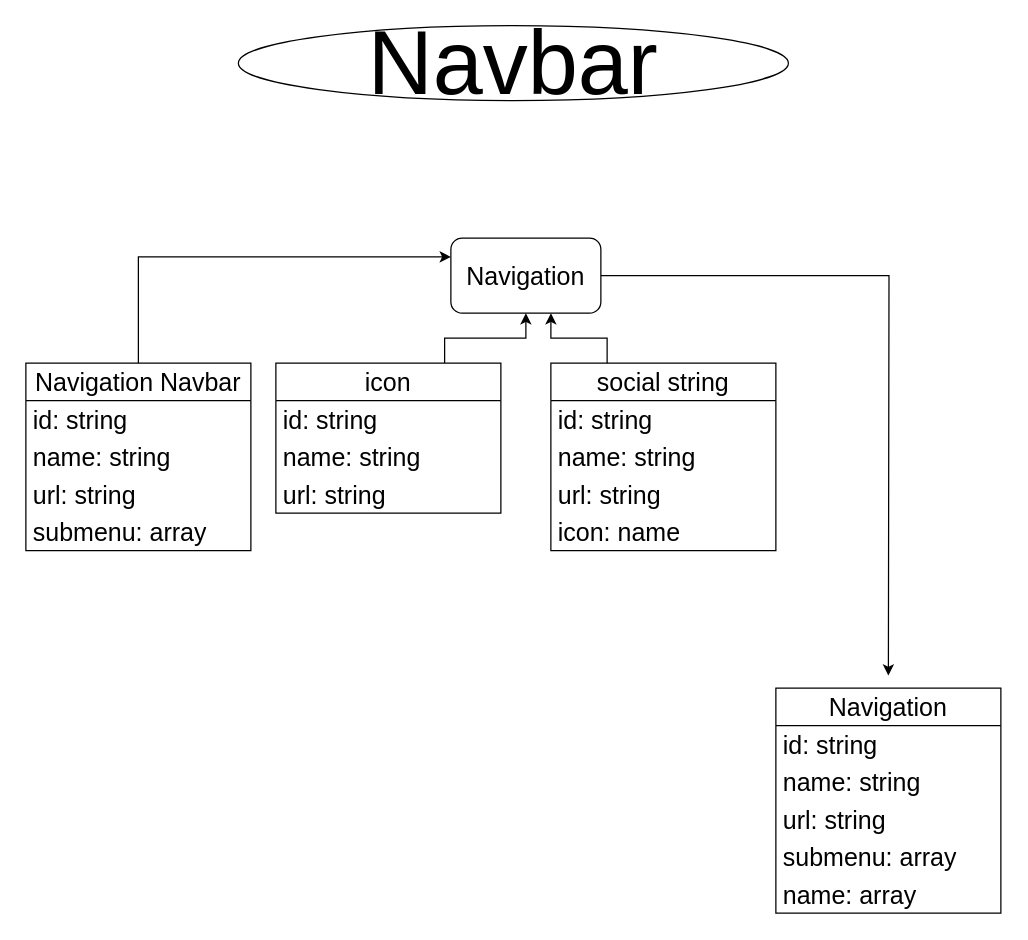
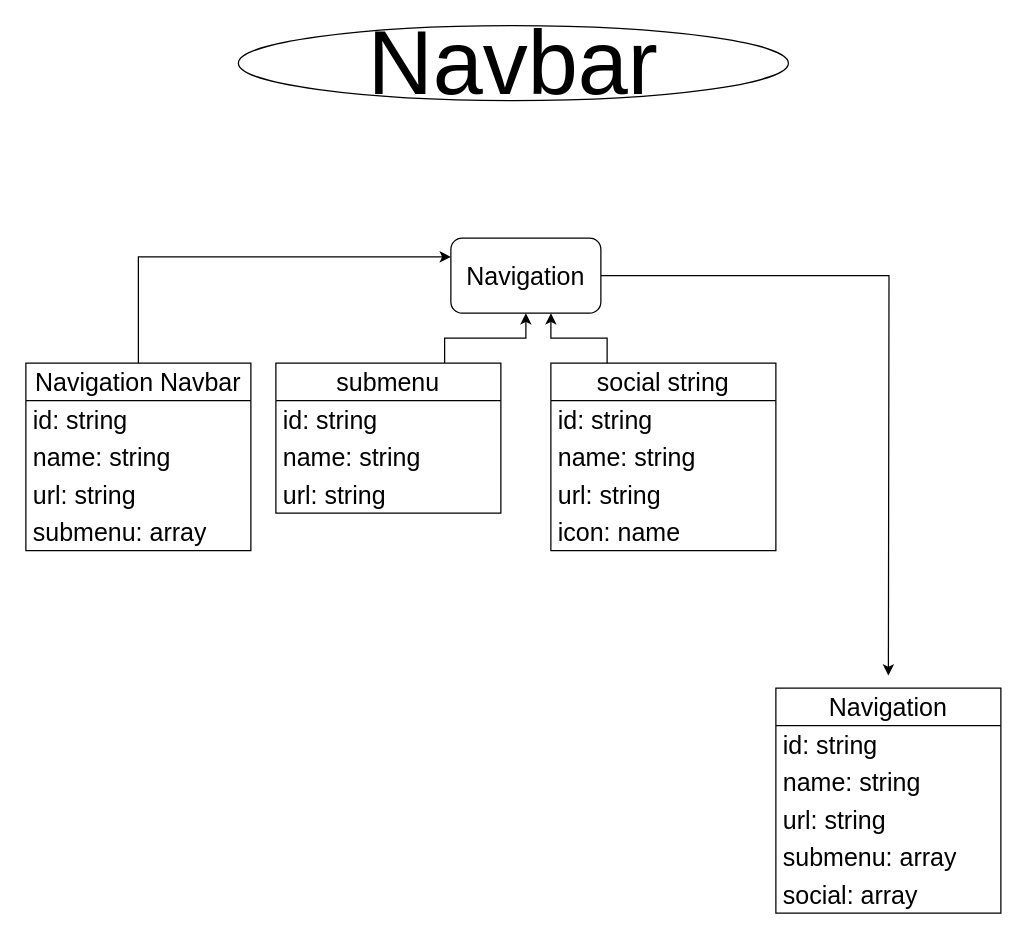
  <mxCell id="0" />
  <mxCell id="1" parent="0" />
  <mxCell id="2" style="edgeStyle=orthogonalEdgeStyle;rounded=0;orthogonalLoop=1;jettySize=auto;html=1;exitX=1;exitY=0.5;exitDx=0;exitDy=0;" edge="1" parent="1" source="3"><mxGeometry relative="1" as="geometry"><mxPoint x="710" y="540" as="targetPoint" /></mxGeometry></mxCell>
  <mxCell id="3" value="&lt;font style=&quot;font-size: 20px;&quot;&gt;Navigation&lt;/font&gt;" style="rounded=1;whiteSpace=wrap;html=1;" vertex="1" parent="1"><mxGeometry x="360" y="190" width="120" height="60" as="geometry" /></mxCell>
  <mxCell id="4" style="edgeStyle=orthogonalEdgeStyle;rounded=0;orthogonalLoop=1;jettySize=auto;html=1;exitX=0.75;exitY=0;exitDx=0;exitDy=0;entryX=0.5;entryY=1;entryDx=0;entryDy=0;" edge="1" parent="1" source="5" target="3"><mxGeometry relative="1" as="geometry" /></mxCell>
- <mxCell id="5" value="&lt;font style=&quot;font-size: 20px;&quot;&gt;icon&lt;/font&gt;" style="swimlane;fontStyle=0;childLayout=stackLayout;horizontal=1;startSize=30;horizontalStack=0;resizeParent=1;resizeParentMax=0;resizeLast=0;collapsible=1;marginBottom=0;whiteSpace=wrap;html=1;" vertex="1" parent="1"><mxGeometry x="220" y="290" width="180" height="120" as="geometry" /></mxCell>
+ <mxCell id="5" value="&lt;font style=&quot;font-size: 20px;&quot;&gt;submenu&lt;/font&gt;" style="swimlane;fontStyle=0;childLayout=stackLayout;horizontal=1;startSize=30;horizontalStack=0;resizeParent=1;resizeParentMax=0;resizeLast=0;collapsible=1;marginBottom=0;whiteSpace=wrap;html=1;" vertex="1" parent="1"><mxGeometry x="220" y="290" width="180" height="120" as="geometry" /></mxCell>
  <mxCell id="6" value="&lt;font style=&quot;font-size: 20px;&quot;&gt;id: string&lt;/font&gt;" style="text;strokeColor=none;fillColor=none;align=left;verticalAlign=middle;spacingLeft=4;spacingRight=4;overflow=hidden;points=[[0,0.5],[1,0.5]];portConstraint=eastwest;rotatable=0;whiteSpace=wrap;html=1;" vertex="1" parent="5"><mxGeometry y="30" width="180" height="30" as="geometry" /></mxCell>
  <mxCell id="7" value="&lt;font style=&quot;font-size: 20px;&quot;&gt;name: string&lt;/font&gt;" style="text;strokeColor=none;fillColor=none;align=left;verticalAlign=middle;spacingLeft=4;spacingRight=4;overflow=hidden;points=[[0,0.5],[1,0.5]];portConstraint=eastwest;rotatable=0;whiteSpace=wrap;html=1;" vertex="1" parent="5"><mxGeometry y="60" width="180" height="30" as="geometry" /></mxCell>
  <mxCell id="8" value="&lt;font style=&quot;font-size: 20px;&quot;&gt;url: string&lt;/font&gt;" style="text;strokeColor=none;fillColor=none;align=left;verticalAlign=middle;spacingLeft=4;spacingRight=4;overflow=hidden;points=[[0,0.5],[1,0.5]];portConstraint=eastwest;rotatable=0;whiteSpace=wrap;html=1;" vertex="1" parent="5"><mxGeometry y="90" width="180" height="30" as="geometry" /></mxCell>
  <mxCell id="9" value="&lt;font style=&quot;font-size: 20px;&quot;&gt;social string&lt;/font&gt;" style="swimlane;fontStyle=0;childLayout=stackLayout;horizontal=1;startSize=30;horizontalStack=0;resizeParent=1;resizeParentMax=0;resizeLast=0;collapsible=1;marginBottom=0;whiteSpace=wrap;html=1;" vertex="1" parent="1"><mxGeometry x="440" y="290" width="180" height="150" as="geometry" /></mxCell>
  <mxCell id="10" value="&lt;font style=&quot;font-size: 20px;&quot;&gt;id: string&lt;/font&gt;" style="text;strokeColor=none;fillColor=none;align=left;verticalAlign=middle;spacingLeft=4;spacingRight=4;overflow=hidden;points=[[0,0.5],[1,0.5]];portConstraint=eastwest;rotatable=0;whiteSpace=wrap;html=1;" vertex="1" parent="9"><mxGeometry y="30" width="180" height="30" as="geometry" /></mxCell>
  <mxCell id="11" value="&lt;font style=&quot;font-size: 20px;&quot;&gt;name: string&lt;/font&gt;" style="text;strokeColor=none;fillColor=none;align=left;verticalAlign=middle;spacingLeft=4;spacingRight=4;overflow=hidden;points=[[0,0.5],[1,0.5]];portConstraint=eastwest;rotatable=0;whiteSpace=wrap;html=1;" vertex="1" parent="9"><mxGeometry y="60" width="180" height="30" as="geometry" /></mxCell>
  <mxCell id="12" value="&lt;font style=&quot;font-size: 20px;&quot;&gt;url: string&lt;/font&gt;" style="text;strokeColor=none;fillColor=none;align=left;verticalAlign=middle;spacingLeft=4;spacingRight=4;overflow=hidden;points=[[0,0.5],[1,0.5]];portConstraint=eastwest;rotatable=0;whiteSpace=wrap;html=1;" vertex="1" parent="9"><mxGeometry y="90" width="180" height="30" as="geometry" /></mxCell>
  <mxCell id="13" value="&lt;font style=&quot;font-size: 20px;&quot;&gt;icon: name&lt;/font&gt;" style="text;strokeColor=none;fillColor=none;align=left;verticalAlign=middle;spacingLeft=4;spacingRight=4;overflow=hidden;points=[[0,0.5],[1,0.5]];portConstraint=eastwest;rotatable=0;whiteSpace=wrap;html=1;" vertex="1" parent="9"><mxGeometry y="120" width="180" height="30" as="geometry" /></mxCell>
  <mxCell id="14" style="edgeStyle=orthogonalEdgeStyle;rounded=0;orthogonalLoop=1;jettySize=auto;html=1;exitX=0.25;exitY=0;exitDx=0;exitDy=0;entryX=0.667;entryY=1;entryDx=0;entryDy=0;entryPerimeter=0;" edge="1" parent="1" source="9" target="3"><mxGeometry relative="1" as="geometry" /></mxCell>
  <mxCell id="15" style="edgeStyle=orthogonalEdgeStyle;rounded=0;orthogonalLoop=1;jettySize=auto;html=1;exitX=0.5;exitY=0;exitDx=0;exitDy=0;entryX=0;entryY=0.25;entryDx=0;entryDy=0;" edge="1" parent="1" source="16" target="3"><mxGeometry relative="1" as="geometry" /></mxCell>
  <mxCell id="16" value="&lt;font style=&quot;font-size: 20px;&quot;&gt;Navigation Navbar&lt;/font&gt;" style="swimlane;fontStyle=0;childLayout=stackLayout;horizontal=1;startSize=30;horizontalStack=0;resizeParent=1;resizeParentMax=0;resizeLast=0;collapsible=1;marginBottom=0;whiteSpace=wrap;html=1;" vertex="1" parent="1"><mxGeometry x="20" y="290" width="180" height="150" as="geometry" /></mxCell>
  <mxCell id="17" value="&lt;font style=&quot;font-size: 20px;&quot;&gt;id: string&lt;/font&gt;" style="text;strokeColor=none;fillColor=none;align=left;verticalAlign=middle;spacingLeft=4;spacingRight=4;overflow=hidden;points=[[0,0.5],[1,0.5]];portConstraint=eastwest;rotatable=0;whiteSpace=wrap;html=1;" vertex="1" parent="16"><mxGeometry y="30" width="180" height="30" as="geometry" /></mxCell>
  <mxCell id="18" value="&lt;font style=&quot;font-size: 20px;&quot;&gt;name: string&lt;/font&gt;" style="text;strokeColor=none;fillColor=none;align=left;verticalAlign=middle;spacingLeft=4;spacingRight=4;overflow=hidden;points=[[0,0.5],[1,0.5]];portConstraint=eastwest;rotatable=0;whiteSpace=wrap;html=1;" vertex="1" parent="16"><mxGeometry y="60" width="180" height="30" as="geometry" /></mxCell>
  <mxCell id="19" value="&lt;font style=&quot;font-size: 20px;&quot;&gt;url: string&lt;/font&gt;" style="text;strokeColor=none;fillColor=none;align=left;verticalAlign=middle;spacingLeft=4;spacingRight=4;overflow=hidden;points=[[0,0.5],[1,0.5]];portConstraint=eastwest;rotatable=0;whiteSpace=wrap;html=1;" vertex="1" parent="16"><mxGeometry y="90" width="180" height="30" as="geometry" /></mxCell>
  <mxCell id="20" value="&lt;font style=&quot;font-size: 20px;&quot;&gt;submenu: array&lt;/font&gt;" style="text;strokeColor=none;fillColor=none;align=left;verticalAlign=middle;spacingLeft=4;spacingRight=4;overflow=hidden;points=[[0,0.5],[1,0.5]];portConstraint=eastwest;rotatable=0;whiteSpace=wrap;html=1;" vertex="1" parent="16"><mxGeometry y="120" width="180" height="30" as="geometry" /></mxCell>
  <mxCell id="21" value="&lt;font style=&quot;font-size: 20px;&quot;&gt;Navigation&lt;/font&gt;" style="swimlane;fontStyle=0;childLayout=stackLayout;horizontal=1;startSize=30;horizontalStack=0;resizeParent=1;resizeParentMax=0;resizeLast=0;collapsible=1;marginBottom=0;whiteSpace=wrap;html=1;" vertex="1" parent="1"><mxGeometry x="620" y="550" width="180" height="180" as="geometry" /></mxCell>
  <mxCell id="22" value="&lt;font style=&quot;font-size: 20px;&quot;&gt;id: string&lt;/font&gt;" style="text;strokeColor=none;fillColor=none;align=left;verticalAlign=middle;spacingLeft=4;spacingRight=4;overflow=hidden;points=[[0,0.5],[1,0.5]];portConstraint=eastwest;rotatable=0;whiteSpace=wrap;html=1;" vertex="1" parent="21"><mxGeometry y="30" width="180" height="30" as="geometry" /></mxCell>
  <mxCell id="23" value="&lt;font style=&quot;font-size: 20px;&quot;&gt;name: string&lt;/font&gt;" style="text;strokeColor=none;fillColor=none;align=left;verticalAlign=middle;spacingLeft=4;spacingRight=4;overflow=hidden;points=[[0,0.5],[1,0.5]];portConstraint=eastwest;rotatable=0;whiteSpace=wrap;html=1;" vertex="1" parent="21"><mxGeometry y="60" width="180" height="30" as="geometry" /></mxCell>
  <mxCell id="24" value="&lt;font style=&quot;font-size: 20px;&quot;&gt;url: string&lt;/font&gt;" style="text;strokeColor=none;fillColor=none;align=left;verticalAlign=middle;spacingLeft=4;spacingRight=4;overflow=hidden;points=[[0,0.5],[1,0.5]];portConstraint=eastwest;rotatable=0;whiteSpace=wrap;html=1;" vertex="1" parent="21"><mxGeometry y="90" width="180" height="30" as="geometry" /></mxCell>
  <mxCell id="25" value="&lt;font style=&quot;font-size: 20px;&quot;&gt;submenu: array&lt;/font&gt;" style="text;strokeColor=none;fillColor=none;align=left;verticalAlign=middle;spacingLeft=4;spacingRight=4;overflow=hidden;points=[[0,0.5],[1,0.5]];portConstraint=eastwest;rotatable=1;whiteSpace=wrap;html=1;movable=1;resizable=1;deletable=1;editable=1;locked=0;connectable=1;" vertex="1" parent="21"><mxGeometry y="120" width="180" height="30" as="geometry" /></mxCell>
- <mxCell id="26" value="&lt;font style=&quot;font-size: 20px;&quot;&gt;name: array&lt;/font&gt;" style="text;strokeColor=none;fillColor=none;align=left;verticalAlign=middle;spacingLeft=4;spacingRight=4;overflow=hidden;points=[[0,0.5],[1,0.5]];portConstraint=eastwest;rotatable=1;whiteSpace=wrap;html=1;movable=1;resizable=1;deletable=1;editable=1;locked=0;connectable=1;" vertex="1" parent="21"><mxGeometry y="150" width="180" height="30" as="geometry" /></mxCell>
+ <mxCell id="26" value="&lt;font style=&quot;font-size: 20px;&quot;&gt;social: array&lt;/font&gt;" style="text;strokeColor=none;fillColor=none;align=left;verticalAlign=middle;spacingLeft=4;spacingRight=4;overflow=hidden;points=[[0,0.5],[1,0.5]];portConstraint=eastwest;rotatable=1;whiteSpace=wrap;html=1;movable=1;resizable=1;deletable=1;editable=1;locked=0;connectable=1;" vertex="1" parent="21"><mxGeometry y="150" width="180" height="30" as="geometry" /></mxCell>
  <mxCell id="27" value="&lt;font style=&quot;font-size: 72px;&quot;&gt;Navbar&lt;/font&gt;" style="ellipse;whiteSpace=wrap;html=1;" vertex="1" parent="1"><mxGeometry x="190" y="20" width="440" height="60" as="geometry" /></mxCell>
